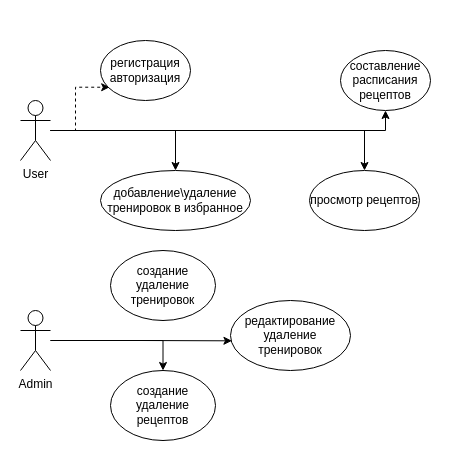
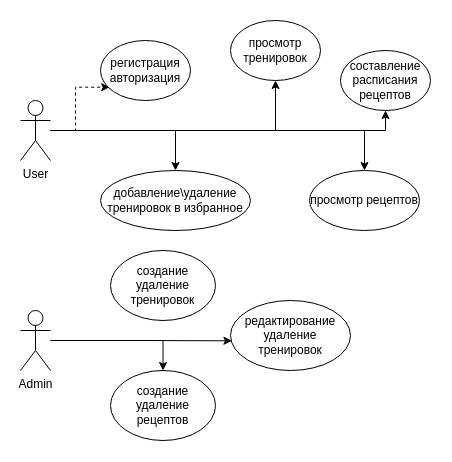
  <mxCell id="0" />
  <mxCell id="1" parent="0" />
  <mxCell id="2" style="edgeStyle=orthogonalEdgeStyle;rounded=0;orthogonalLoop=1;jettySize=auto;html=1;entryX=0.102;entryY=0.779;entryDx=0;entryDy=0;entryPerimeter=0;dashed=1;" edge="1" parent="1" source="7" target="11"><mxGeometry relative="1" as="geometry" /></mxCell>
+ <mxCell id="3" style="edgeStyle=orthogonalEdgeStyle;rounded=0;orthogonalLoop=1;jettySize=auto;html=1;" edge="1" parent="1" source="7" target="13"><mxGeometry relative="1" as="geometry" /></mxCell>
  <mxCell id="4" style="edgeStyle=orthogonalEdgeStyle;rounded=0;orthogonalLoop=1;jettySize=auto;html=1;entryX=0.5;entryY=1;entryDx=0;entryDy=0;" edge="1" parent="1" source="7" target="14"><mxGeometry relative="1" as="geometry" /></mxCell>
  <mxCell id="5" style="edgeStyle=orthogonalEdgeStyle;rounded=0;orthogonalLoop=1;jettySize=auto;html=1;entryX=0.5;entryY=0;entryDx=0;entryDy=0;" edge="1" parent="1" source="7" target="12"><mxGeometry relative="1" as="geometry" /></mxCell>
  <mxCell id="6" style="edgeStyle=orthogonalEdgeStyle;rounded=0;orthogonalLoop=1;jettySize=auto;html=1;entryX=0.5;entryY=0;entryDx=0;entryDy=0;" edge="1" parent="1" source="7" target="15"><mxGeometry relative="1" as="geometry" /></mxCell>
  <mxCell id="7" value="User" style="shape=umlActor;verticalLabelPosition=bottom;verticalAlign=top;html=1;outlineConnect=0;" vertex="1" parent="1"><mxGeometry x="20" y="100" width="30" height="60" as="geometry" /></mxCell>
  <mxCell id="8" style="edgeStyle=orthogonalEdgeStyle;rounded=0;orthogonalLoop=1;jettySize=auto;html=1;entryX=0.5;entryY=0;entryDx=0;entryDy=0;" edge="1" parent="1" source="10" target="17"><mxGeometry relative="1" as="geometry" /></mxCell>
  <mxCell id="9" style="edgeStyle=orthogonalEdgeStyle;rounded=0;orthogonalLoop=1;jettySize=auto;html=1;entryX=0.012;entryY=0.576;entryDx=0;entryDy=0;entryPerimeter=0;" edge="1" parent="1" source="10" target="18"><mxGeometry relative="1" as="geometry" /></mxCell>
  <mxCell id="10" value="Admin" style="shape=umlActor;verticalLabelPosition=bottom;verticalAlign=top;html=1;outlineConnect=0;" vertex="1" parent="1"><mxGeometry x="20" y="310" width="30" height="60" as="geometry" /></mxCell>
  <mxCell id="11" value="регистрация авторизация" style="ellipse;whiteSpace=wrap;html=1;" vertex="1" parent="1"><mxGeometry x="100" y="40" width="90" height="60" as="geometry" /></mxCell>
  <mxCell id="12" value="просмотр рецептов" style="ellipse;whiteSpace=wrap;html=1;" vertex="1" parent="1"><mxGeometry x="309" y="170" width="110" height="60" as="geometry" /></mxCell>
+ <mxCell id="13" value="просмотр тренировок" style="ellipse;whiteSpace=wrap;html=1;" vertex="1" parent="1"><mxGeometry x="230" width="90" height="60" as="geometry" y="20" /></mxCell>
  <mxCell id="14" value="составление расписания рецептов" style="ellipse;whiteSpace=wrap;html=1;" vertex="1" parent="1"><mxGeometry x="340" y="50" width="90" height="60" as="geometry" /></mxCell>
  <mxCell id="15" value="добавление\удаление тренировок в избранное" style="ellipse;whiteSpace=wrap;html=1;" vertex="1" parent="1"><mxGeometry x="100" y="170" width="150" height="60" as="geometry" /></mxCell>
  <mxCell id="16" value="создание удаление тренировок" style="ellipse;whiteSpace=wrap;html=1;" vertex="1" parent="1"><mxGeometry x="110" y="250" width="105" height="70" as="geometry" /></mxCell>
  <mxCell id="17" value="создание удаление рецептов" style="ellipse;whiteSpace=wrap;html=1;" vertex="1" parent="1"><mxGeometry x="110" y="370" width="105" height="70" as="geometry" /></mxCell>
  <mxCell id="18" value="редактирование удаление тренировок" style="ellipse;whiteSpace=wrap;html=1;" vertex="1" parent="1"><mxGeometry x="230" y="300" width="120" height="70" as="geometry" /></mxCell>
